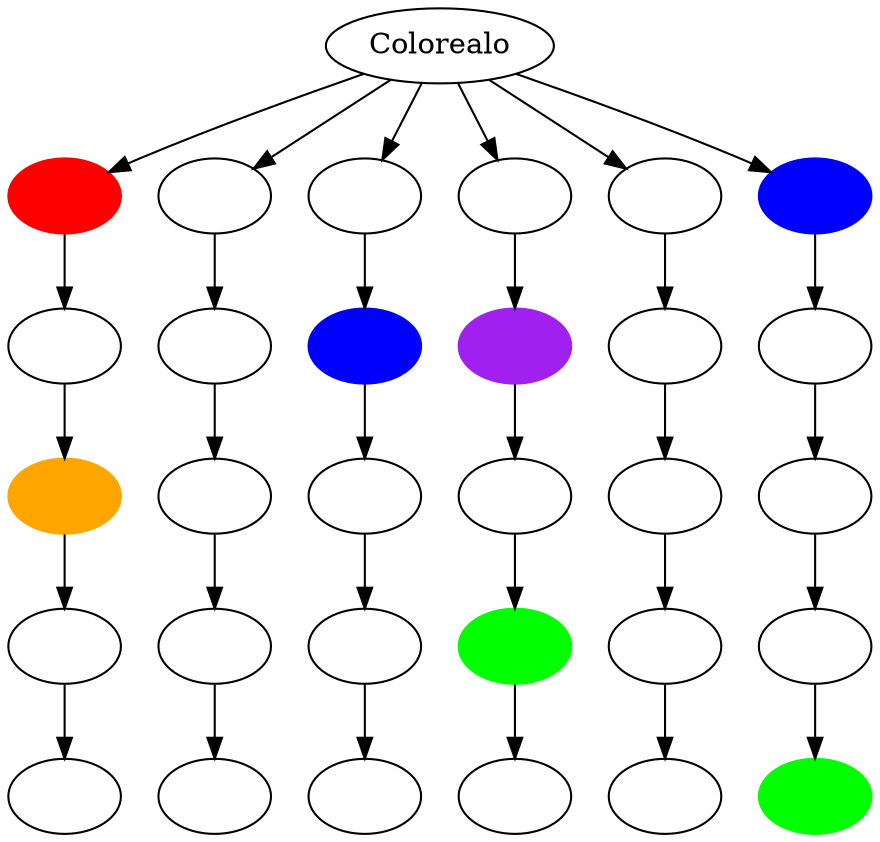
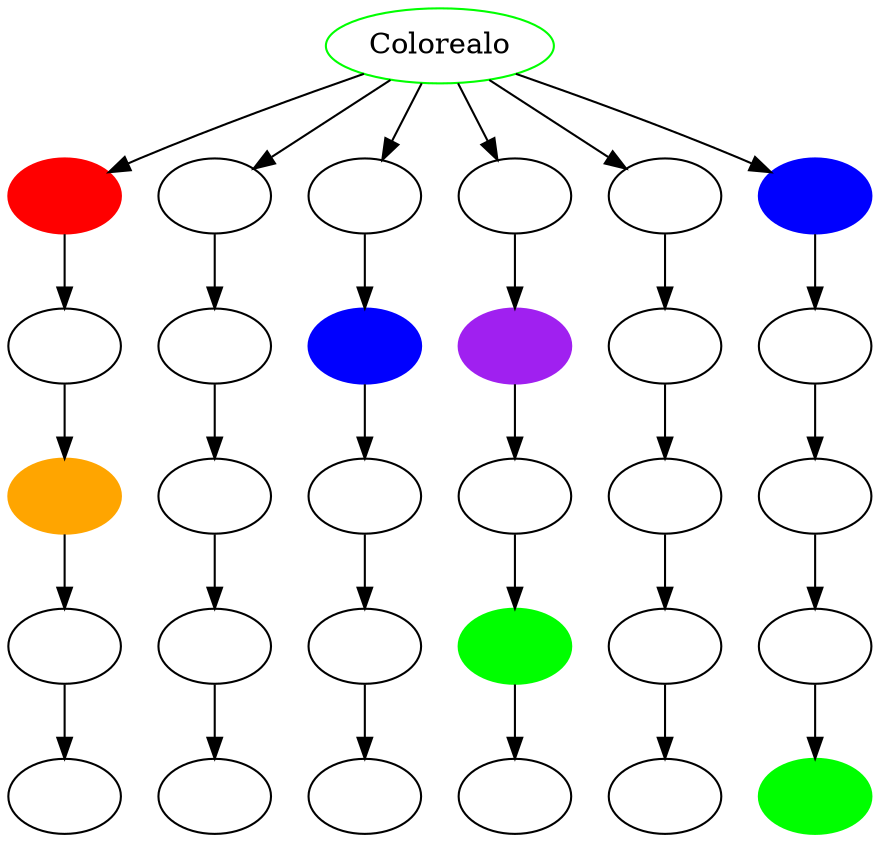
  digraph {
    node [color=black shape=ellipse]
-   n1 [label=Colorealo]
+   n1 [color=green label=Colorealo]
    n2 [color=red fillcolor=red label=" " style=filled]
    n3 [label=" "]
    n4 [label=" "]
    n5 [label=" "]
    n6 [label=" "]
    n7 [color=blue fillcolor=blue label=" " style=filled]
    n8 [label=" "]
    n9 [color=orange fillcolor=orange label=" " style=filled]
    n10 [label=" "]
    n11 [label=" "]
    n12 [label=" "]
    n13 [label=" "]
    n14 [label=" "]
    n15 [label=" "]
    n16 [color=blue fillcolor=blue label=" " style=filled]
    n17 [label=" "]
    n18 [label=" "]
    n19 [label=" "]
    n20 [color=purple fillcolor=purple label=" " style=filled]
    n21 [label=" "]
    n22 [color=green fillcolor=green label=" " style=filled]
    n23 [label=" "]
    n24 [label=" "]
    n25 [label=" "]
    n26 [label=" "]
    n27 [label=" "]
    n28 [label=" "]
    n29 [label=" "]
    n30 [label=" "]
    n31 [color=green fillcolor=green label=" " style=filled]
    n1 -> n2
    n1 -> n3
    n1 -> n4
    n1 -> n5
    n1 -> n6
    n1 -> n7
    n2 -> n8
    n3 -> n12
    n4 -> n16
    n5 -> n20
    n6 -> n24
    n7 -> n28
    n8 -> n9
    n9 -> n10
    n10 -> n11
    n12 -> n13
    n13 -> n14
    n14 -> n15
    n16 -> n17
    n17 -> n18
    n18 -> n19
    n20 -> n21
    n21 -> n22
    n22 -> n23
    n24 -> n25
    n25 -> n26
    n26 -> n27
    n28 -> n29
    n29 -> n30
    n30 -> n31
  }
